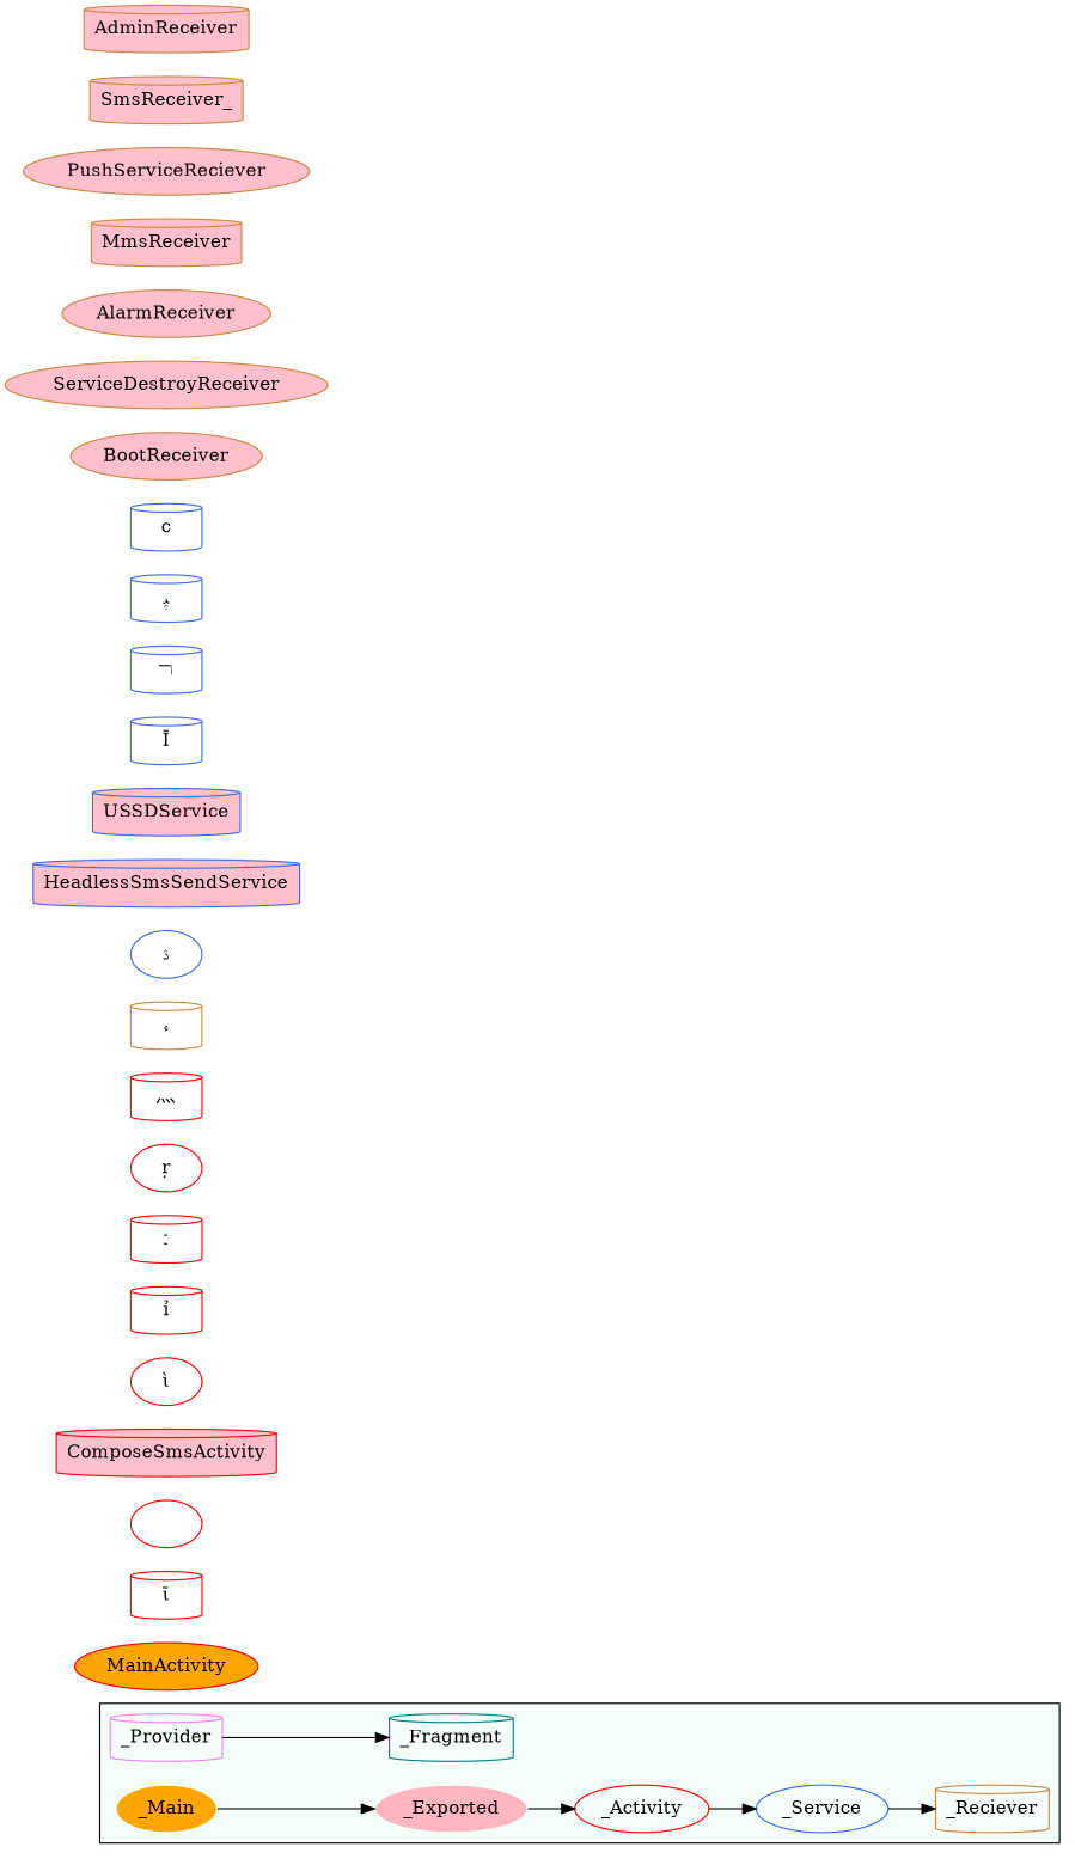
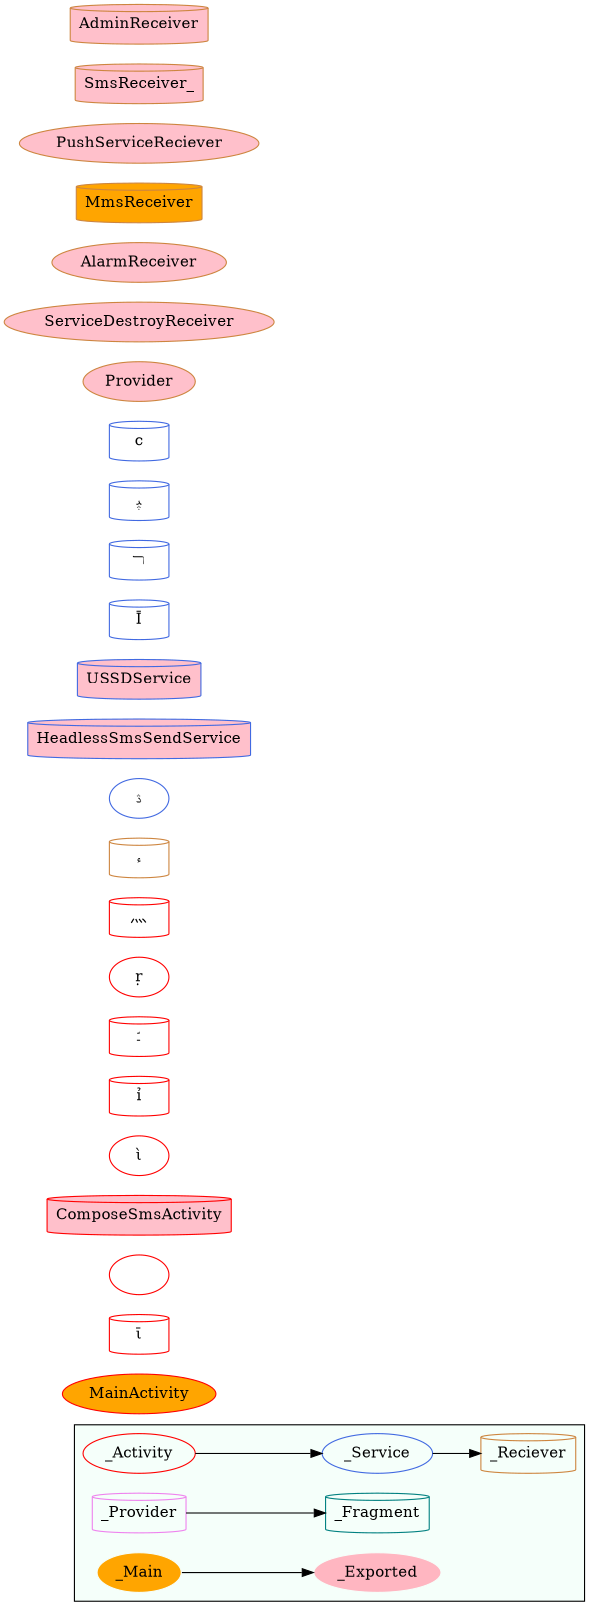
  digraph {
    rankdir=LR
    node [color=red shape=cylinder]
    _Activity [shape=ellipse]
    _Service [color=royalblue shape=ellipse]
    _Reciever [color=peru]
    _Provider [color=violet]
    _Fragment [color=teal]
    _Main [color=mintcream fillcolor=orange shape=ellipse style=filled]
    _Exported [color=mintcream fillcolor=lightpink shape=ellipse style=filled]
    MainActivity [fillcolor=orange shape=ellipse style=filled]
    "ῑ"
    "⁔" [shape=ellipse]
    ComposeSmsActivity [fillcolor=pink style=filled]
    "ὶ" [shape=ellipse]
    "ỉ"
    "ﹽ"
    "ṛ" [shape=ellipse]
    "灬"
    "ﺀ" [color=peru]
    "ﮆ" [color=royalblue shape=ellipse]
    HeadlessSmsSendService [color=royalblue fillcolor=pink style=filled]
    USSDService [color=royalblue fillcolor=pink style=filled]
    "Ī" [color=royalblue]
    "ﬧ" [color=royalblue]
    "ﭝ" [color=royalblue]
    "ⅽ" [color=royalblue]
-   BootReceiver [color=peru fillcolor=pink shape=ellipse style=filled]
+   BootReceiver [color=peru fillcolor=pink shape=ellipse style=filled label=Provider]
    ServiceDestroyReceiver [color=peru fillcolor=pink shape=ellipse style=filled]
    AlarmReceiver [color=peru fillcolor=pink shape=ellipse style=filled]
-   MmsReceiver [color=peru fillcolor=pink style=filled]
+   MmsReceiver [color=peru fillcolor=orange style=filled]
    PushServiceReciever [color=peru fillcolor=pink shape=ellipse style=filled]
    SmsReceiver_ [color=peru fillcolor=pink style=filled]
    AdminReceiver [color=peru fillcolor=pink style=filled]
    subgraph cluster_1 {
      bgcolor=mintcream
      _Activity
      _Service
      _Reciever
      _Provider
      _Fragment
      _Main
      _Exported
    }
    _Activity -> _Service
    _Service -> _Reciever
    _Provider -> _Fragment
    _Main -> _Exported
-   _Exported -> _Activity
  }
